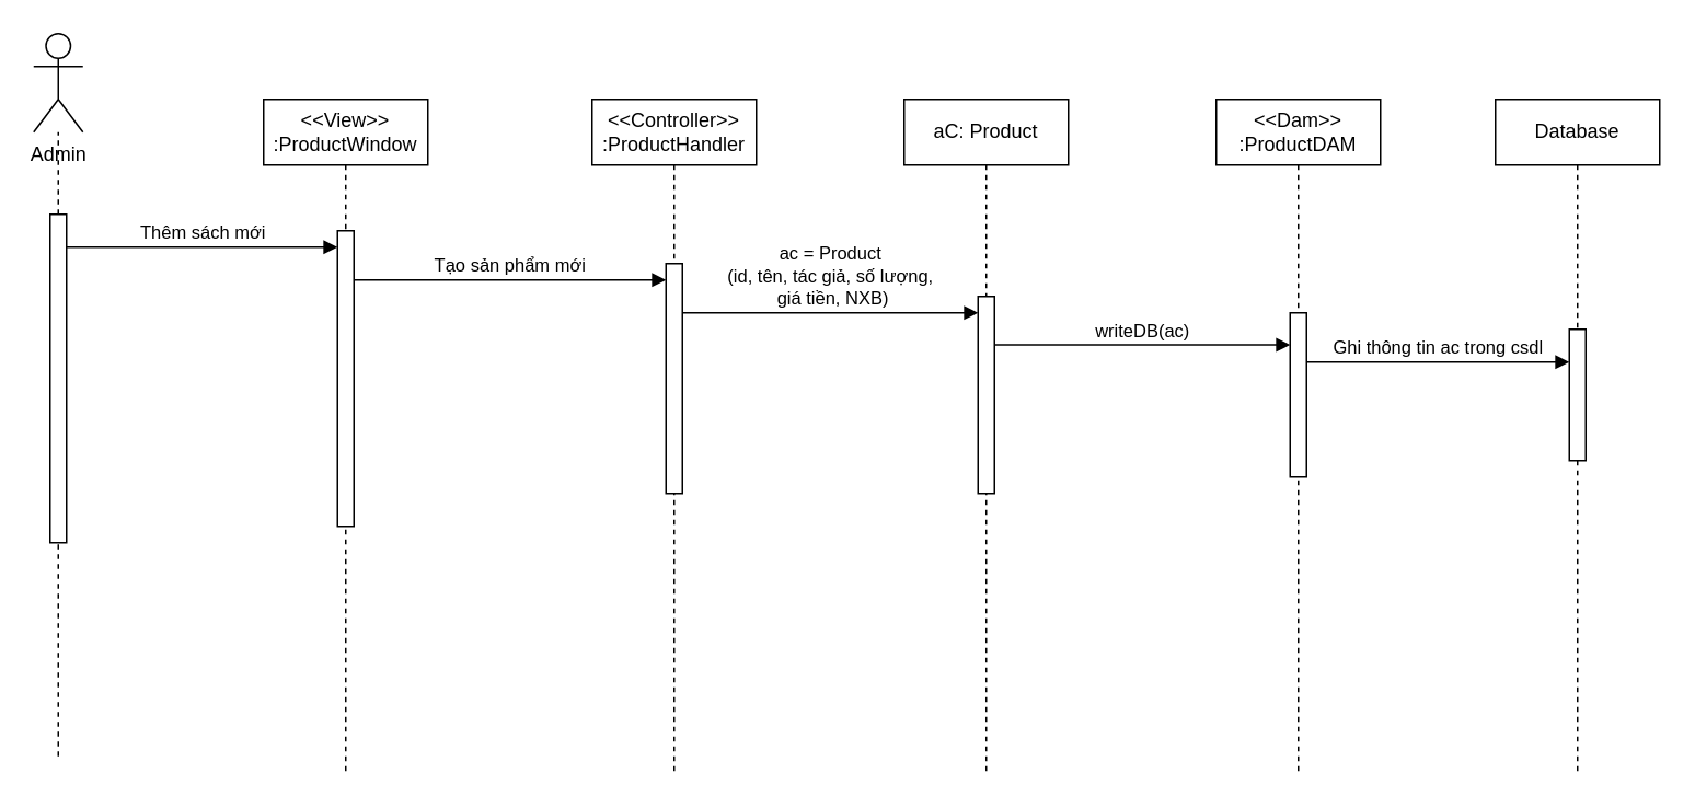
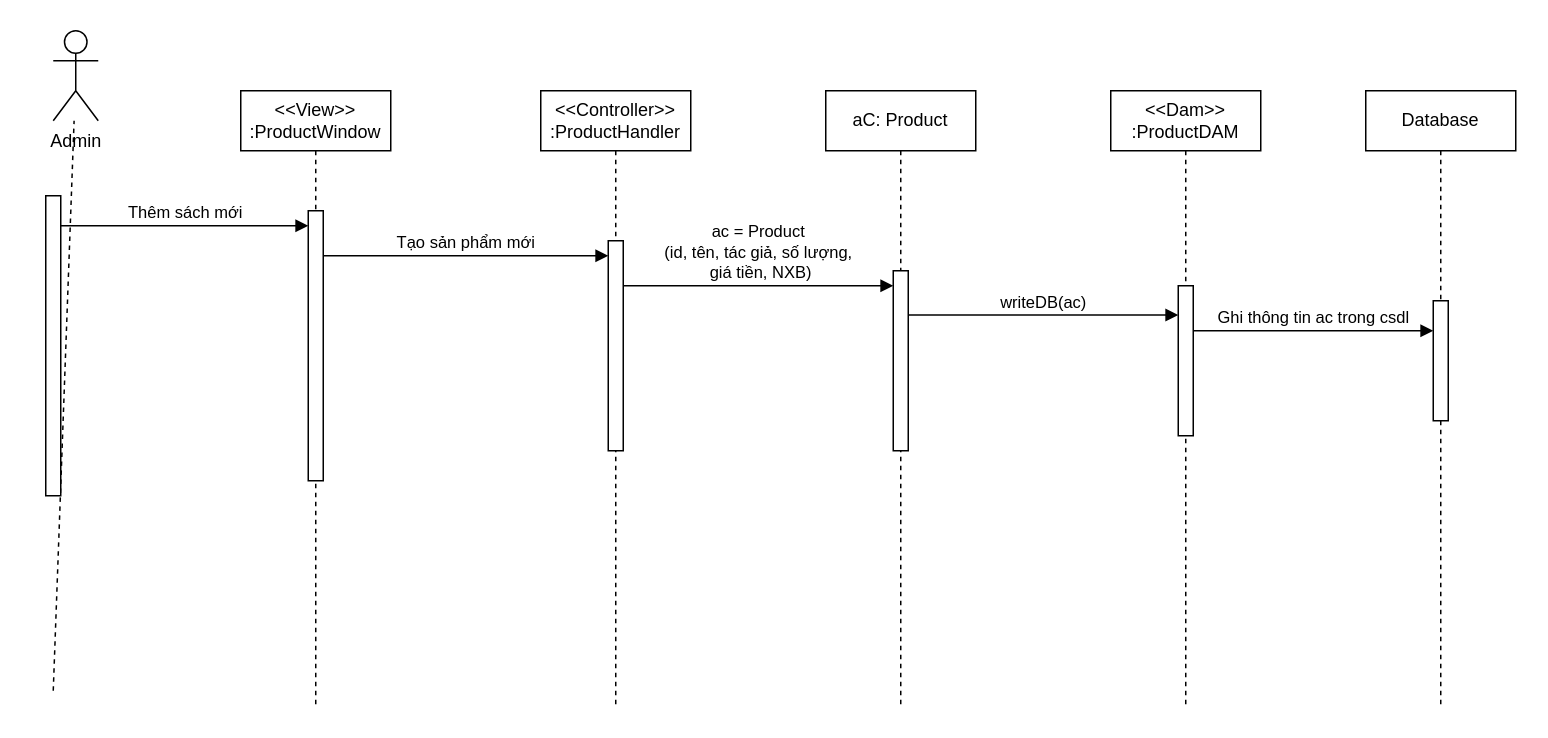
  <mxCell id="0" />
  <mxCell id="1" parent="0" />
  <mxCell id="2" value="&amp;lt;&amp;lt;View&amp;gt;&amp;gt;&lt;div&gt;:ProductWindow&lt;/div&gt;" style="shape=umlLifeline;perimeter=lifelinePerimeter;whiteSpace=wrap;html=1;container=0;dropTarget=0;collapsible=0;recursiveResize=0;outlineConnect=0;portConstraint=eastwest;newEdgeStyle={&quot;edgeStyle&quot;:&quot;elbowEdgeStyle&quot;,&quot;elbow&quot;:&quot;vertical&quot;,&quot;curved&quot;:0,&quot;rounded&quot;:0};" parent="1" vertex="1"><mxGeometry x="160" y="60" width="100" height="410" as="geometry" /></mxCell>
  <mxCell id="3" value="" style="html=1;points=[];perimeter=orthogonalPerimeter;outlineConnect=0;targetShapes=umlLifeline;portConstraint=eastwest;newEdgeStyle={&quot;edgeStyle&quot;:&quot;elbowEdgeStyle&quot;,&quot;elbow&quot;:&quot;vertical&quot;,&quot;curved&quot;:0,&quot;rounded&quot;:0};" parent="2" vertex="1"><mxGeometry x="45" y="80" width="10" height="180" as="geometry" /></mxCell>
  <mxCell id="4" value="&amp;lt;&amp;lt;Controller&amp;gt;&amp;gt;&lt;div&gt;:ProductHandler&lt;/div&gt;" style="shape=umlLifeline;perimeter=lifelinePerimeter;whiteSpace=wrap;html=1;container=0;dropTarget=0;collapsible=0;recursiveResize=0;outlineConnect=0;portConstraint=eastwest;newEdgeStyle={&quot;edgeStyle&quot;:&quot;elbowEdgeStyle&quot;,&quot;elbow&quot;:&quot;vertical&quot;,&quot;curved&quot;:0,&quot;rounded&quot;:0};" parent="1" vertex="1"><mxGeometry x="360" y="60" width="100" height="410" as="geometry" /></mxCell>
  <mxCell id="5" value="" style="html=1;points=[];perimeter=orthogonalPerimeter;outlineConnect=0;targetShapes=umlLifeline;portConstraint=eastwest;newEdgeStyle={&quot;edgeStyle&quot;:&quot;elbowEdgeStyle&quot;,&quot;elbow&quot;:&quot;vertical&quot;,&quot;curved&quot;:0,&quot;rounded&quot;:0};" parent="4" vertex="1"><mxGeometry x="45" y="100" width="10" height="140" as="geometry" /></mxCell>
  <mxCell id="6" value="Tạo sản phẩm mới" style="html=1;verticalAlign=bottom;endArrow=block;edgeStyle=elbowEdgeStyle;elbow=horizontal;curved=0;rounded=0;" parent="1" edge="1"><mxGeometry relative="1" as="geometry"><mxPoint x="215" y="170" as="sourcePoint" /><Array as="points"><mxPoint x="325" y="170" /></Array><mxPoint x="405" y="170" as="targetPoint" /><mxPoint as="offset" /></mxGeometry></mxCell>
  <mxCell id="7" value="aC: Product" style="shape=umlLifeline;perimeter=lifelinePerimeter;whiteSpace=wrap;html=1;container=0;dropTarget=0;collapsible=0;recursiveResize=0;outlineConnect=0;portConstraint=eastwest;newEdgeStyle={&quot;edgeStyle&quot;:&quot;elbowEdgeStyle&quot;,&quot;elbow&quot;:&quot;vertical&quot;,&quot;curved&quot;:0,&quot;rounded&quot;:0};" parent="1" vertex="1"><mxGeometry x="550" y="60" width="100" height="410" as="geometry" /></mxCell>
  <mxCell id="8" value="" style="html=1;points=[];perimeter=orthogonalPerimeter;outlineConnect=0;targetShapes=umlLifeline;portConstraint=eastwest;newEdgeStyle={&quot;edgeStyle&quot;:&quot;elbowEdgeStyle&quot;,&quot;elbow&quot;:&quot;vertical&quot;,&quot;curved&quot;:0,&quot;rounded&quot;:0};" parent="7" vertex="1"><mxGeometry x="45" y="120" width="10" height="120" as="geometry" /></mxCell>
  <mxCell id="9" value="&amp;lt;&amp;lt;Dam&amp;gt;&amp;gt;&lt;div&gt;:&lt;span style=&quot;background-color: transparent; color: light-dark(rgb(0, 0, 0), rgb(255, 255, 255));&quot;&gt;Product&lt;/span&gt;&lt;span style=&quot;background-color: transparent; color: light-dark(rgb(0, 0, 0), rgb(255, 255, 255));&quot;&gt;DAM&lt;/span&gt;&lt;/div&gt;" style="shape=umlLifeline;perimeter=lifelinePerimeter;whiteSpace=wrap;html=1;container=0;dropTarget=0;collapsible=0;recursiveResize=0;outlineConnect=0;portConstraint=eastwest;newEdgeStyle={&quot;edgeStyle&quot;:&quot;elbowEdgeStyle&quot;,&quot;elbow&quot;:&quot;vertical&quot;,&quot;curved&quot;:0,&quot;rounded&quot;:0};" parent="1" vertex="1"><mxGeometry x="740" y="60" width="100" height="410" as="geometry" /></mxCell>
  <mxCell id="10" value="" style="html=1;points=[];perimeter=orthogonalPerimeter;outlineConnect=0;targetShapes=umlLifeline;portConstraint=eastwest;newEdgeStyle={&quot;edgeStyle&quot;:&quot;elbowEdgeStyle&quot;,&quot;elbow&quot;:&quot;vertical&quot;,&quot;curved&quot;:0,&quot;rounded&quot;:0};" parent="9" vertex="1"><mxGeometry x="45" y="130" width="10" height="100" as="geometry" /></mxCell>
  <mxCell id="11" value="Database" style="shape=umlLifeline;perimeter=lifelinePerimeter;whiteSpace=wrap;html=1;container=0;dropTarget=0;collapsible=0;recursiveResize=0;outlineConnect=0;portConstraint=eastwest;newEdgeStyle={&quot;edgeStyle&quot;:&quot;elbowEdgeStyle&quot;,&quot;elbow&quot;:&quot;vertical&quot;,&quot;curved&quot;:0,&quot;rounded&quot;:0};" parent="1" vertex="1"><mxGeometry x="910" y="60" width="100" height="410" as="geometry" /></mxCell>
  <mxCell id="12" value="" style="html=1;points=[];perimeter=orthogonalPerimeter;outlineConnect=0;targetShapes=umlLifeline;portConstraint=eastwest;newEdgeStyle={&quot;edgeStyle&quot;:&quot;elbowEdgeStyle&quot;,&quot;elbow&quot;:&quot;vertical&quot;,&quot;curved&quot;:0,&quot;rounded&quot;:0};" parent="11" vertex="1"><mxGeometry x="45" y="140" width="10" height="80" as="geometry" /></mxCell>
  <mxCell id="13" value="ac = Product&lt;div&gt;(id, tên, tác giả, số lượng,&lt;/div&gt;&lt;div&gt;&amp;nbsp;giá tiền, NXB)&lt;/div&gt;" style="html=1;verticalAlign=bottom;endArrow=block;edgeStyle=elbowEdgeStyle;elbow=vertical;curved=0;rounded=0;" parent="1" edge="1"><mxGeometry relative="1" as="geometry"><mxPoint x="415" y="190" as="sourcePoint" /><Array as="points"><mxPoint x="510" y="190" /></Array><mxPoint x="595" y="190" as="targetPoint" /><mxPoint as="offset" /></mxGeometry></mxCell>
  <mxCell id="14" value="writeDB(ac)" style="html=1;verticalAlign=bottom;endArrow=block;edgeStyle=elbowEdgeStyle;elbow=vertical;curved=0;rounded=0;" parent="1" source="8" target="10" edge="1"><mxGeometry relative="1" as="geometry"><mxPoint x="610" y="209.5" as="sourcePoint" /><Array as="points"><mxPoint x="700" y="209.5" /></Array><mxPoint x="800" y="210" as="targetPoint" /><mxPoint as="offset" /></mxGeometry></mxCell>
  <mxCell id="15" value="Ghi thông tin ac trong csdl" style="html=1;verticalAlign=bottom;endArrow=block;edgeStyle=elbowEdgeStyle;elbow=vertical;curved=0;rounded=0;" parent="1" source="10" target="12" edge="1"><mxGeometry relative="1" as="geometry"><mxPoint x="800" y="220" as="sourcePoint" /><Array as="points"><mxPoint x="890" y="220" /></Array><mxPoint x="930" y="220" as="targetPoint" /><mxPoint as="offset" /></mxGeometry></mxCell>
- <mxCell id="16" value="Admin" style="shape=umlActor;verticalLabelPosition=bottom;verticalAlign=top;html=1;outlineConnect=0;" parent="1" vertex="1"><mxGeometry x="20" y="20" width="30" height="60" as="geometry" /></mxCell>
+ <mxCell id="16" value="Admin" style="shape=umlActor;verticalLabelPosition=bottom;verticalAlign=top;html=1;outlineConnect=0;" parent="1" vertex="1"><mxGeometry x="35" y="20" width="30" height="60" as="geometry" /></mxCell>
  <mxCell id="17" value="" style="endArrow=none;dashed=1;html=1;rounded=0;" parent="1" target="16" edge="1"><mxGeometry width="50" height="50" relative="1" as="geometry"><mxPoint x="35" y="460" as="sourcePoint" /><mxPoint x="380" y="340" as="targetPoint" /></mxGeometry></mxCell>
  <mxCell id="18" value="" style="html=1;points=[];perimeter=orthogonalPerimeter;outlineConnect=0;targetShapes=umlLifeline;portConstraint=eastwest;newEdgeStyle={&quot;edgeStyle&quot;:&quot;elbowEdgeStyle&quot;,&quot;elbow&quot;:&quot;vertical&quot;,&quot;curved&quot;:0,&quot;rounded&quot;:0};" parent="1" vertex="1"><mxGeometry x="30" y="130" width="10" height="200" as="geometry" /></mxCell>
  <mxCell id="19" value="Thêm sách mới" style="html=1;verticalAlign=bottom;endArrow=block;edgeStyle=elbowEdgeStyle;elbow=vertical;curved=0;rounded=0;" parent="1" edge="1"><mxGeometry relative="1" as="geometry"><mxPoint x="40" y="150" as="sourcePoint" /><Array as="points"><mxPoint x="135" y="150" /></Array><mxPoint x="205" y="150" as="targetPoint" /><mxPoint as="offset" /></mxGeometry></mxCell>
